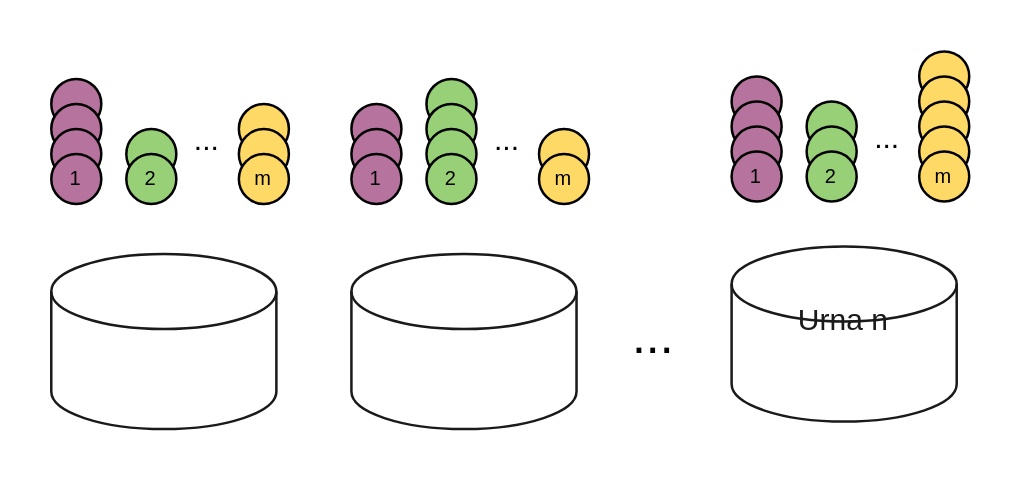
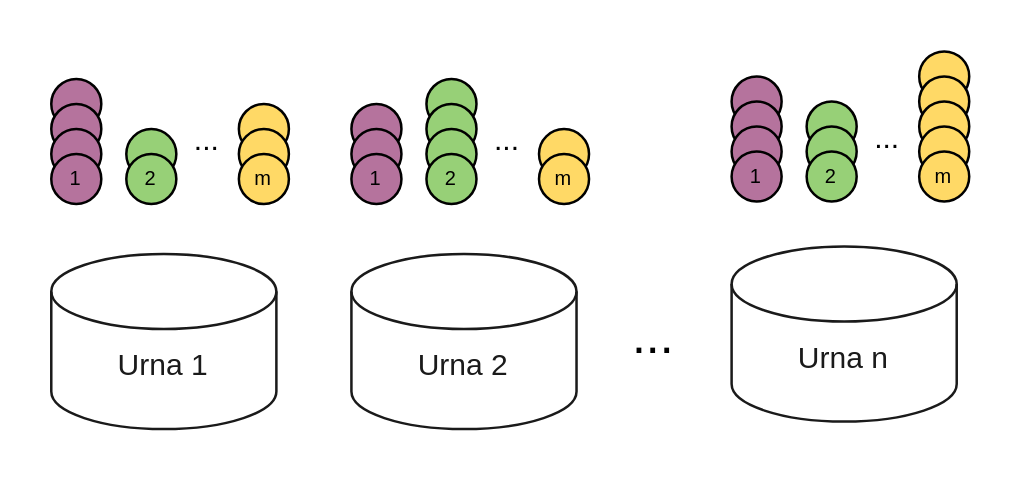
  <mxCell id="0" />
  <mxCell id="1" parent="0" />
  <mxCell id="2" value="" style="ellipse;whiteSpace=wrap;html=1;aspect=fixed;fillColor=#B5739D;strokeColor=#000000;" vertex="1" parent="1"><mxGeometry x="292" y="30" width="20" height="20" as="geometry" /></mxCell>
  <mxCell id="3" value="" style="ellipse;whiteSpace=wrap;html=1;aspect=fixed;fillColor=#FFD966;strokeColor=#000000;" vertex="1" parent="1"><mxGeometry x="367" y="20" width="20" height="20" as="geometry" /></mxCell>
  <mxCell id="4" value="" style="ellipse;whiteSpace=wrap;html=1;aspect=fixed;fillColor=#FFD966;strokeColor=#000000;" vertex="1" parent="1"><mxGeometry x="367" y="30" width="20" height="20" as="geometry" /></mxCell>
  <mxCell id="5" value="" style="ellipse;whiteSpace=wrap;html=1;aspect=fixed;fillColor=#97D077;strokeColor=#000000;" vertex="1" parent="1"><mxGeometry x="170" y="31" width="20" height="20" as="geometry" /></mxCell>
  <mxCell id="6" value="" style="ellipse;whiteSpace=wrap;html=1;aspect=fixed;fillColor=#B5739D;strokeColor=#000000;" vertex="1" parent="1"><mxGeometry x="20" y="31" width="20" height="20" as="geometry" /></mxCell>
  <mxCell id="7" value="" style="shape=cylinder3;whiteSpace=wrap;html=1;boundedLbl=1;backgroundOutline=1;size=15;fillColor=#FFFFFF;strokeColor=#1A1A1A;" vertex="1" parent="1"><mxGeometry x="292" y="98" width="90" height="70" as="geometry" /></mxCell>
- <mxCell id="8" value="Urna n" style="text;html=1;strokeColor=none;fillColor=none;align=center;verticalAlign=middle;whiteSpace=wrap;rounded=0;fontColor=#1A1A1A;" vertex="1" parent="1"><mxGeometry x="307" y="113" width="60" height="30" as="geometry" /></mxCell>
+ <mxCell id="8" value="Urna n" style="text;html=1;strokeColor=none;fillColor=none;align=center;verticalAlign=middle;whiteSpace=wrap;rounded=0;fontColor=#1A1A1A;" vertex="1" parent="1"><mxGeometry x="307" y="128" width="60" height="30" as="geometry" /></mxCell>
  <mxCell id="9" value="" style="shape=cylinder3;whiteSpace=wrap;html=1;boundedLbl=1;backgroundOutline=1;size=15;fillColor=#FFFFFF;strokeColor=#1A1A1A;" vertex="1" parent="1"><mxGeometry x="140" y="101" width="90" height="70" as="geometry" /></mxCell>
+ <mxCell id="10" value="Urna 2" style="text;html=1;strokeColor=none;fillColor=none;align=center;verticalAlign=middle;whiteSpace=wrap;rounded=0;fontColor=#1A1A1A;" vertex="1" parent="1"><mxGeometry x="155" y="131" width="60" height="30" as="geometry" /></mxCell>
  <mxCell id="11" value="" style="shape=cylinder3;whiteSpace=wrap;html=1;boundedLbl=1;backgroundOutline=1;size=15;fillColor=#FFFFFF;strokeColor=#1A1A1A;" vertex="1" parent="1"><mxGeometry x="20" y="101" width="90" height="70" as="geometry" /></mxCell>
  <mxCell id="12" value="&lt;font style=&quot;font-size: 20px;&quot;&gt;...&lt;/font&gt;" style="text;html=1;strokeColor=none;fillColor=none;align=center;verticalAlign=middle;whiteSpace=wrap;rounded=0;" vertex="1" parent="1"><mxGeometry x="231" y="118" width="60" height="30" as="geometry" /></mxCell>
+ <mxCell id="13" value="Urna 1" style="text;html=1;strokeColor=none;fillColor=none;align=center;verticalAlign=middle;whiteSpace=wrap;rounded=0;fontColor=#1A1A1A;" vertex="1" parent="1"><mxGeometry x="35" y="131" width="60" height="30" as="geometry" /></mxCell>
  <mxCell id="14" value="" style="ellipse;whiteSpace=wrap;html=1;aspect=fixed;fillColor=#B5739D;strokeColor=#000000;" vertex="1" parent="1"><mxGeometry x="20" y="41" width="20" height="20" as="geometry" /></mxCell>
  <mxCell id="15" value="" style="ellipse;whiteSpace=wrap;html=1;aspect=fixed;fillColor=#B5739D;strokeColor=#000000;" vertex="1" parent="1"><mxGeometry x="20" y="51" width="20" height="20" as="geometry" /></mxCell>
  <mxCell id="16" value="" style="ellipse;whiteSpace=wrap;html=1;aspect=fixed;fillColor=#B5739D;strokeColor=#000000;" vertex="1" parent="1"><mxGeometry x="20" y="61" width="20" height="20" as="geometry" /></mxCell>
  <mxCell id="17" value="" style="ellipse;whiteSpace=wrap;html=1;aspect=fixed;fillColor=#97D077;strokeColor=#000000;" vertex="1" parent="1"><mxGeometry x="50" y="51" width="20" height="20" as="geometry" /></mxCell>
  <mxCell id="18" value="" style="ellipse;whiteSpace=wrap;html=1;aspect=fixed;fillColor=#97D077;strokeColor=#000000;" vertex="1" parent="1"><mxGeometry x="50" y="61" width="20" height="20" as="geometry" /></mxCell>
  <mxCell id="19" value="" style="ellipse;whiteSpace=wrap;html=1;aspect=fixed;fillColor=#FFD966;strokeColor=#000000;" vertex="1" parent="1"><mxGeometry x="95" y="41" width="20" height="20" as="geometry" /></mxCell>
  <mxCell id="20" value="" style="ellipse;whiteSpace=wrap;html=1;aspect=fixed;fillColor=#FFD966;strokeColor=#000000;" vertex="1" parent="1"><mxGeometry x="95" y="51" width="20" height="20" as="geometry" /></mxCell>
  <mxCell id="21" value="" style="ellipse;whiteSpace=wrap;html=1;aspect=fixed;fillColor=#FFD966;strokeColor=#000000;" vertex="1" parent="1"><mxGeometry x="95" y="61" width="20" height="20" as="geometry" /></mxCell>
  <mxCell id="22" value="..." style="text;html=1;strokeColor=none;fillColor=none;align=center;verticalAlign=middle;whiteSpace=wrap;rounded=0;" vertex="1" parent="1"><mxGeometry x="74" y="41" width="17" height="30" as="geometry" /></mxCell>
  <mxCell id="23" value="&lt;font style=&quot;font-size: 8px;&quot;&gt;1&lt;/font&gt;" style="text;html=1;strokeColor=none;fillColor=none;align=center;verticalAlign=middle;whiteSpace=wrap;rounded=0;" vertex="1" parent="1"><mxGeometry x="20" y="60" width="20" height="20" as="geometry" /></mxCell>
  <mxCell id="24" value="&lt;font style=&quot;font-size: 8px;&quot;&gt;2&lt;/font&gt;" style="text;html=1;strokeColor=none;fillColor=none;align=center;verticalAlign=middle;whiteSpace=wrap;rounded=0;" vertex="1" parent="1"><mxGeometry x="50" y="60" width="20" height="20" as="geometry" /></mxCell>
  <mxCell id="25" value="&lt;font style=&quot;font-size: 8px;&quot;&gt;m&lt;/font&gt;" style="text;html=1;strokeColor=none;fillColor=none;align=center;verticalAlign=middle;whiteSpace=wrap;rounded=0;" vertex="1" parent="1"><mxGeometry x="95" y="60" width="20" height="20" as="geometry" /></mxCell>
  <mxCell id="26" value="" style="ellipse;whiteSpace=wrap;html=1;aspect=fixed;fillColor=#B5739D;strokeColor=#000000;" vertex="1" parent="1"><mxGeometry x="140" y="41" width="20" height="20" as="geometry" /></mxCell>
  <mxCell id="27" value="" style="ellipse;whiteSpace=wrap;html=1;aspect=fixed;fillColor=#B5739D;strokeColor=#000000;" vertex="1" parent="1"><mxGeometry x="140" y="51" width="20" height="20" as="geometry" /></mxCell>
  <mxCell id="28" value="" style="ellipse;whiteSpace=wrap;html=1;aspect=fixed;fillColor=#B5739D;strokeColor=#000000;" vertex="1" parent="1"><mxGeometry x="140" y="61" width="20" height="20" as="geometry" /></mxCell>
  <mxCell id="29" value="" style="ellipse;whiteSpace=wrap;html=1;aspect=fixed;fillColor=#97D077;strokeColor=#000000;" vertex="1" parent="1"><mxGeometry x="170" y="41" width="20" height="20" as="geometry" /></mxCell>
  <mxCell id="30" value="" style="ellipse;whiteSpace=wrap;html=1;aspect=fixed;fillColor=#97D077;strokeColor=#000000;" vertex="1" parent="1"><mxGeometry x="170" y="51" width="20" height="20" as="geometry" /></mxCell>
  <mxCell id="31" value="" style="ellipse;whiteSpace=wrap;html=1;aspect=fixed;fillColor=#97D077;strokeColor=#000000;" vertex="1" parent="1"><mxGeometry x="170" y="61" width="20" height="20" as="geometry" /></mxCell>
  <mxCell id="32" value="" style="ellipse;whiteSpace=wrap;html=1;aspect=fixed;fillColor=#FFD966;strokeColor=#000000;" vertex="1" parent="1"><mxGeometry x="215" y="51" width="20" height="20" as="geometry" /></mxCell>
  <mxCell id="33" value="" style="ellipse;whiteSpace=wrap;html=1;aspect=fixed;fillColor=#FFD966;strokeColor=#000000;" vertex="1" parent="1"><mxGeometry x="215" y="61" width="20" height="20" as="geometry" /></mxCell>
  <mxCell id="34" value="..." style="text;html=1;strokeColor=none;fillColor=none;align=center;verticalAlign=middle;whiteSpace=wrap;rounded=0;" vertex="1" parent="1"><mxGeometry x="194" y="41" width="17" height="30" as="geometry" /></mxCell>
  <mxCell id="35" value="&lt;font style=&quot;font-size: 8px;&quot;&gt;1&lt;/font&gt;" style="text;html=1;strokeColor=none;fillColor=none;align=center;verticalAlign=middle;whiteSpace=wrap;rounded=0;" vertex="1" parent="1"><mxGeometry x="140" y="60" width="20" height="20" as="geometry" /></mxCell>
  <mxCell id="36" value="&lt;font style=&quot;font-size: 8px;&quot;&gt;2&lt;/font&gt;" style="text;html=1;strokeColor=none;fillColor=none;align=center;verticalAlign=middle;whiteSpace=wrap;rounded=0;" vertex="1" parent="1"><mxGeometry x="170" y="60" width="20" height="20" as="geometry" /></mxCell>
  <mxCell id="37" value="&lt;font style=&quot;font-size: 8px;&quot;&gt;m&lt;/font&gt;" style="text;html=1;strokeColor=none;fillColor=none;align=center;verticalAlign=middle;whiteSpace=wrap;rounded=0;" vertex="1" parent="1"><mxGeometry x="215" y="60" width="20" height="20" as="geometry" /></mxCell>
  <mxCell id="38" value="" style="ellipse;whiteSpace=wrap;html=1;aspect=fixed;fillColor=#B5739D;strokeColor=#000000;" vertex="1" parent="1"><mxGeometry x="292" y="40" width="20" height="20" as="geometry" /></mxCell>
  <mxCell id="39" value="" style="ellipse;whiteSpace=wrap;html=1;aspect=fixed;fillColor=#B5739D;strokeColor=#000000;" vertex="1" parent="1"><mxGeometry x="292" y="50" width="20" height="20" as="geometry" /></mxCell>
  <mxCell id="40" value="" style="ellipse;whiteSpace=wrap;html=1;aspect=fixed;fillColor=#B5739D;strokeColor=#000000;" vertex="1" parent="1"><mxGeometry x="292" y="60" width="20" height="20" as="geometry" /></mxCell>
  <mxCell id="41" value="" style="ellipse;whiteSpace=wrap;html=1;aspect=fixed;fillColor=#97D077;strokeColor=#000000;" vertex="1" parent="1"><mxGeometry x="322" y="40" width="20" height="20" as="geometry" /></mxCell>
  <mxCell id="42" value="" style="ellipse;whiteSpace=wrap;html=1;aspect=fixed;fillColor=#97D077;strokeColor=#000000;" vertex="1" parent="1"><mxGeometry x="322" y="50" width="20" height="20" as="geometry" /></mxCell>
  <mxCell id="43" value="" style="ellipse;whiteSpace=wrap;html=1;aspect=fixed;fillColor=#97D077;strokeColor=#000000;" vertex="1" parent="1"><mxGeometry x="322" y="60" width="20" height="20" as="geometry" /></mxCell>
  <mxCell id="44" value="" style="ellipse;whiteSpace=wrap;html=1;aspect=fixed;fillColor=#FFD966;strokeColor=#000000;" vertex="1" parent="1"><mxGeometry x="367" y="40" width="20" height="20" as="geometry" /></mxCell>
  <mxCell id="45" value="" style="ellipse;whiteSpace=wrap;html=1;aspect=fixed;fillColor=#FFD966;strokeColor=#000000;" vertex="1" parent="1"><mxGeometry x="367" y="50" width="20" height="20" as="geometry" /></mxCell>
  <mxCell id="46" value="" style="ellipse;whiteSpace=wrap;html=1;aspect=fixed;fillColor=#FFD966;strokeColor=#000000;" vertex="1" parent="1"><mxGeometry x="367" y="60" width="20" height="20" as="geometry" /></mxCell>
  <mxCell id="47" value="..." style="text;html=1;strokeColor=none;fillColor=none;align=center;verticalAlign=middle;whiteSpace=wrap;rounded=0;" vertex="1" parent="1"><mxGeometry x="346" y="40" width="17" height="30" as="geometry" /></mxCell>
  <mxCell id="48" value="&lt;font style=&quot;font-size: 8px;&quot;&gt;1&lt;/font&gt;" style="text;html=1;strokeColor=none;fillColor=none;align=center;verticalAlign=middle;whiteSpace=wrap;rounded=0;" vertex="1" parent="1"><mxGeometry x="292" y="59" width="20" height="20" as="geometry" /></mxCell>
  <mxCell id="49" value="&lt;font style=&quot;font-size: 8px;&quot;&gt;2&lt;/font&gt;" style="text;html=1;strokeColor=none;fillColor=none;align=center;verticalAlign=middle;whiteSpace=wrap;rounded=0;" vertex="1" parent="1"><mxGeometry x="322" y="59" width="20" height="20" as="geometry" /></mxCell>
  <mxCell id="50" value="&lt;font style=&quot;font-size: 8px;&quot;&gt;m&lt;/font&gt;" style="text;html=1;strokeColor=none;fillColor=none;align=center;verticalAlign=middle;whiteSpace=wrap;rounded=0;" vertex="1" parent="1"><mxGeometry x="367" y="59" width="20" height="20" as="geometry" /></mxCell>
